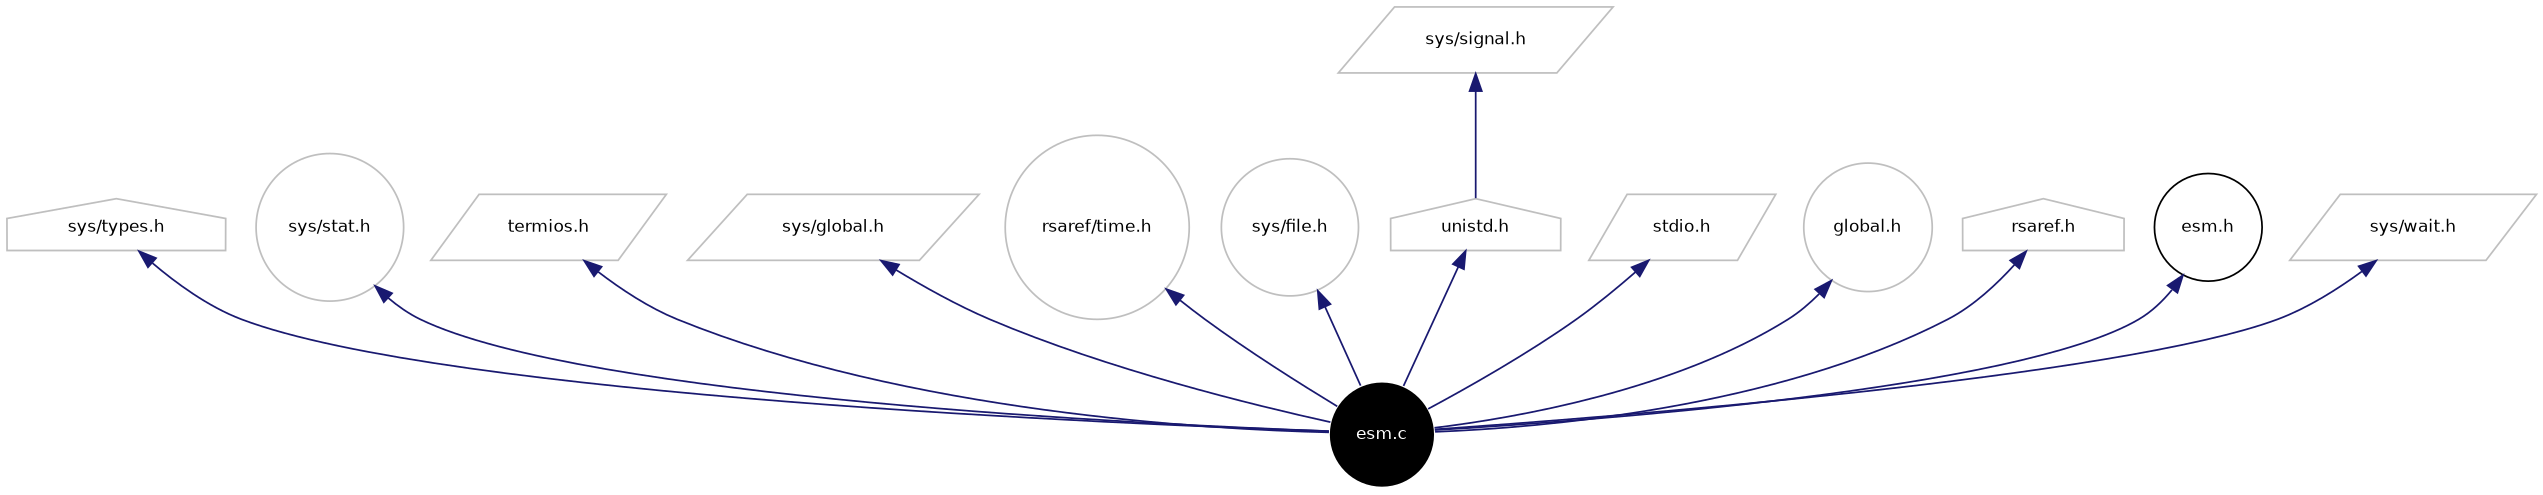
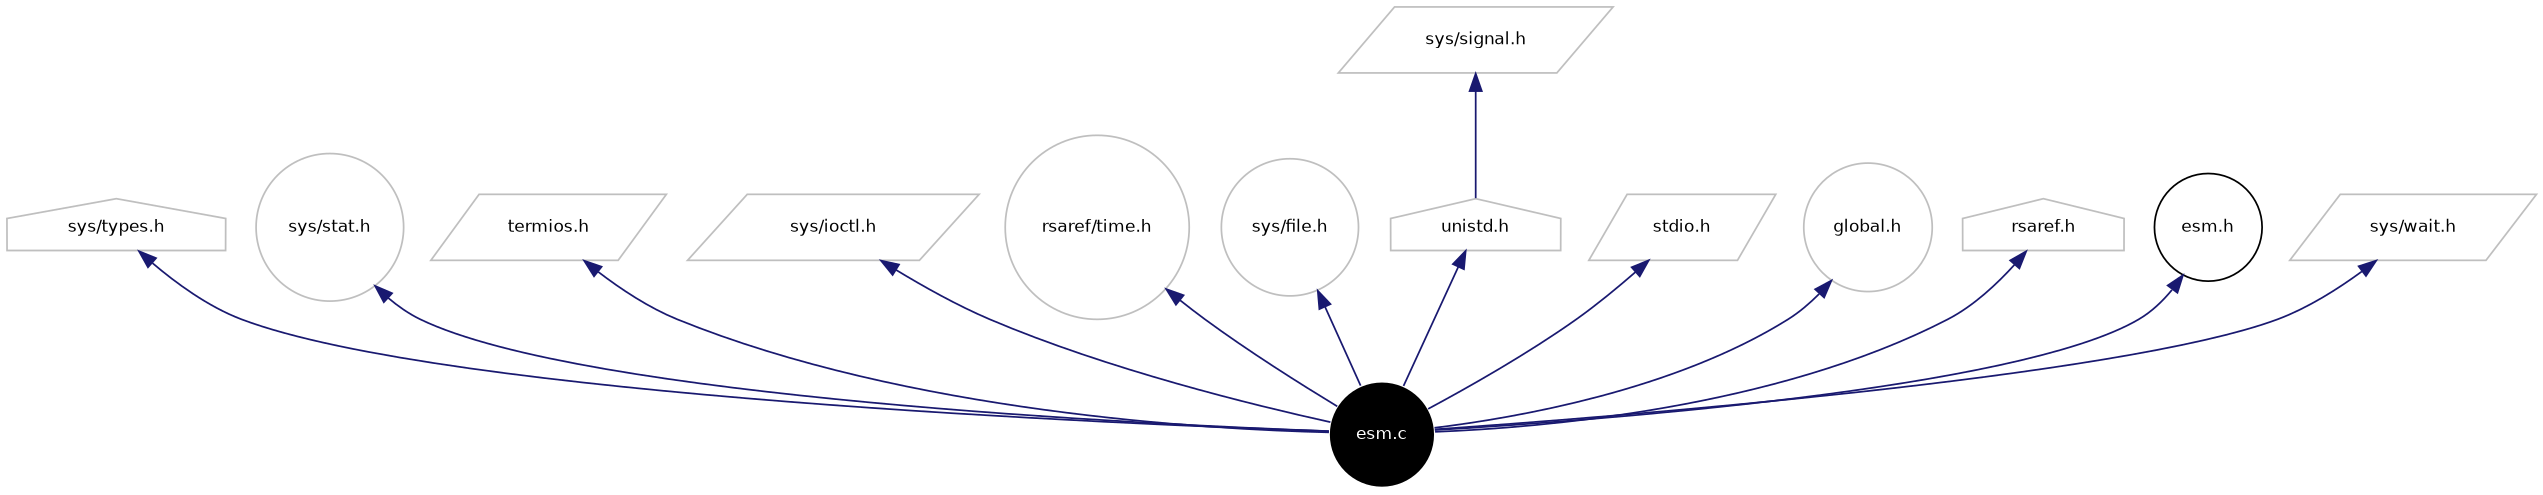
  digraph {
    node [color=grey75 fontname=Helvetica fontsize=10 shape=circle]
    edge [color=midnightblue dir=back fontname=Helvetica fontsize=10 labelfontname=Helvetica labelfontsize=10 style=solid]
    n1 [color=white fillcolor=black fontcolor=white height=0.2 label="esm.c" style=filled width=0.4]
    n2 [height=0.2 label="sys/types.h" shape=house width=0.4]
    n3 [height=0.2 label="sys/stat.h" width=0.4]
    n4 [height=0.2 label="termios.h" shape=parallelogram width=0.4]
-   n5 [height=0.2 label="sys/global.h" shape=parallelogram width=0.4]
+   n5 [height=0.2 label="sys/ioctl.h" shape=parallelogram width=0.4]
    n6 [height=0.2 label="rsaref/time.h" width=0.4]
    n7 [height=0.2 label="sys/file.h" width=0.4]
    n8 [height=0.2 label="sys/signal.h" shape=parallelogram width=0.4]
    n9 [height=0.2 label="unistd.h" shape=house width=0.4]
    n10 [height=0.2 label="stdio.h" shape=parallelogram width=0.4]
    n11 [height=0.2 label="global.h" width=0.4]
    n12 [height=0.2 label="rsaref.h" shape=house width=0.4]
    n13 [color=black height=0.2 label="esm.h" width=0.4]
    n14 [height=0.2 label="sys/wait.h" shape=parallelogram width=0.4]
    n2 -> n1
    n3 -> n1
    n4 -> n1
    n5 -> n1
    n6 -> n1
    n7 -> n1
    n8 -> n9
    n9 -> n1
    n10 -> n1
    n11 -> n1
    n12 -> n1
    n13 -> n1
    n14 -> n1
  }
